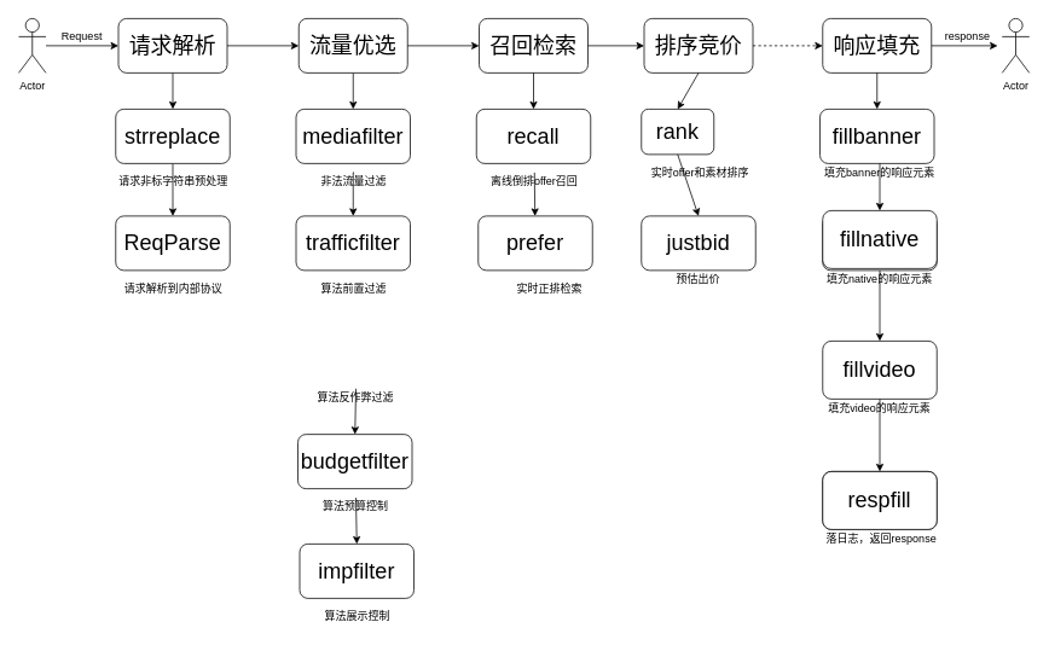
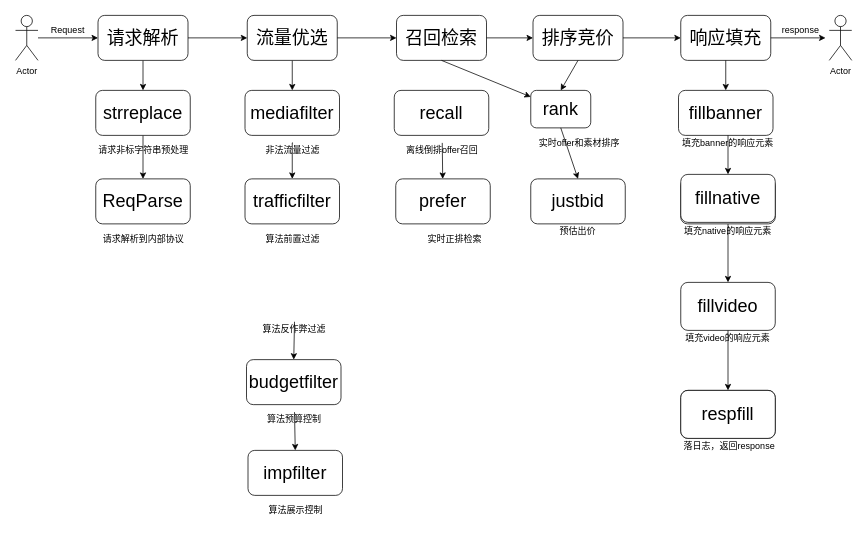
  <mxCell id="0" />
  <mxCell id="1" parent="0" />
  <mxCell id="2" style="edgeStyle=orthogonalEdgeStyle;rounded=0;orthogonalLoop=1;jettySize=auto;html=1;exitX=0.5;exitY=1;exitDx=0;exitDy=0;entryX=0.5;entryY=0;entryDx=0;entryDy=0;" edge="1" parent="1" source="3" target="6"><mxGeometry relative="1" as="geometry" /></mxCell>
  <mxCell id="3" value="&lt;font style=&quot;font-size: 24px&quot;&gt;请求解析&lt;/font&gt;" style="rounded=1;whiteSpace=wrap;html=1;" vertex="1" parent="1"><mxGeometry x="130" y="20" width="120" height="60" as="geometry" /></mxCell>
  <mxCell id="4" value="请求非标字符串预处理" style="text;html=1;strokeColor=none;fillColor=none;align=center;verticalAlign=middle;whiteSpace=wrap;rounded=0;" vertex="1" parent="1"><mxGeometry x="126" y="190" width="130" height="20" as="geometry" /></mxCell>
  <mxCell id="5" style="edgeStyle=orthogonalEdgeStyle;rounded=0;orthogonalLoop=1;jettySize=auto;html=1;exitX=0.5;exitY=1;exitDx=0;exitDy=0;entryX=0.5;entryY=0;entryDx=0;entryDy=0;" edge="1" parent="1" source="6" target="11"><mxGeometry relative="1" as="geometry" /></mxCell>
  <mxCell id="6" value="&lt;font style=&quot;font-size: 24px&quot;&gt;strreplace&lt;/font&gt;" style="rounded=1;whiteSpace=wrap;html=1;" vertex="1" parent="1"><mxGeometry x="127" y="120" width="126" height="60" as="geometry" /></mxCell>
  <mxCell id="7" value="Actor" style="shape=umlActor;verticalLabelPosition=bottom;labelBackgroundColor=#ffffff;verticalAlign=top;html=1;outlineConnect=0;" vertex="1" parent="1"><mxGeometry x="20" y="20" width="30" height="60" as="geometry" /></mxCell>
  <mxCell id="8" value="" style="endArrow=classic;html=1;entryX=0;entryY=0.5;entryDx=0;entryDy=0;" edge="1" parent="1" target="3"><mxGeometry width="50" height="50" relative="1" as="geometry"><mxPoint x="50" y="50" as="sourcePoint" /><mxPoint x="70" y="120" as="targetPoint" /></mxGeometry></mxCell>
  <mxCell id="9" value="Request" style="text;html=1;strokeColor=none;fillColor=none;align=center;verticalAlign=middle;whiteSpace=wrap;rounded=0;" vertex="1" parent="1"><mxGeometry x="60" y="30" width="60" height="20" as="geometry" /></mxCell>
  <mxCell id="10" value="请求解析到内部协议" style="text;html=1;strokeColor=none;fillColor=none;align=center;verticalAlign=middle;whiteSpace=wrap;rounded=0;" vertex="1" parent="1"><mxGeometry x="126" y="308" width="130" height="20" as="geometry" /></mxCell>
  <mxCell id="11" value="&lt;font style=&quot;font-size: 24px&quot;&gt;ReqParse&lt;/font&gt;" style="rounded=1;whiteSpace=wrap;html=1;" vertex="1" parent="1"><mxGeometry x="127" y="238" width="126" height="60" as="geometry" /></mxCell>
  <mxCell id="12" style="edgeStyle=orthogonalEdgeStyle;rounded=0;orthogonalLoop=1;jettySize=auto;html=1;exitX=0.5;exitY=1;exitDx=0;exitDy=0;entryX=0.5;entryY=0;entryDx=0;entryDy=0;" edge="1" parent="1" source="13" target="16"><mxGeometry relative="1" as="geometry" /></mxCell>
  <mxCell id="13" value="&lt;font style=&quot;font-size: 24px&quot;&gt;流量优选&lt;/font&gt;" style="rounded=1;whiteSpace=wrap;html=1;" vertex="1" parent="1"><mxGeometry x="329" y="20" width="120" height="60" as="geometry" /></mxCell>
  <mxCell id="14" style="edgeStyle=orthogonalEdgeStyle;rounded=0;orthogonalLoop=1;jettySize=auto;html=1;exitX=0.5;exitY=0;exitDx=0;exitDy=0;entryX=0.5;entryY=0;entryDx=0;entryDy=0;" edge="1" parent="1" source="15" target="18"><mxGeometry relative="1" as="geometry"><Array as="points"><mxPoint x="389" y="190" /></Array></mxGeometry></mxCell>
  <mxCell id="15" value="非法流量过滤" style="text;html=1;strokeColor=none;fillColor=none;align=center;verticalAlign=middle;whiteSpace=wrap;rounded=0;" vertex="1" parent="1"><mxGeometry x="325" y="190" width="130" height="20" as="geometry" /></mxCell>
  <mxCell id="16" value="&lt;font style=&quot;font-size: 24px&quot;&gt;mediafilter&lt;/font&gt;" style="rounded=1;whiteSpace=wrap;html=1;" vertex="1" parent="1"><mxGeometry x="326" y="120" width="126" height="60" as="geometry" /></mxCell>
  <mxCell id="17" value="算法前置过滤&lt;br&gt;" style="text;html=1;strokeColor=none;fillColor=none;align=center;verticalAlign=middle;whiteSpace=wrap;rounded=0;" vertex="1" parent="1"><mxGeometry x="325" y="308" width="130" height="20" as="geometry" /></mxCell>
  <mxCell id="18" value="&lt;font style=&quot;font-size: 24px&quot;&gt;trafficfilter&lt;/font&gt;" style="rounded=1;whiteSpace=wrap;html=1;" vertex="1" parent="1"><mxGeometry x="326" y="238" width="126" height="60" as="geometry" /></mxCell>
  <mxCell id="19" value="算法反作弊过滤&lt;br&gt;" style="text;html=1;strokeColor=none;fillColor=none;align=center;verticalAlign=middle;whiteSpace=wrap;rounded=0;" vertex="1" parent="1"><mxGeometry x="327" y="428.5" width="130" height="20" as="geometry" /></mxCell>
  <mxCell id="20" value="算法预算控制" style="text;html=1;strokeColor=none;fillColor=none;align=center;verticalAlign=middle;whiteSpace=wrap;rounded=0;" vertex="1" parent="1"><mxGeometry x="327" y="549" width="130" height="20" as="geometry" /></mxCell>
  <mxCell id="21" value="&lt;font style=&quot;font-size: 24px&quot;&gt;budgetfilter&lt;/font&gt;" style="rounded=1;whiteSpace=wrap;html=1;" vertex="1" parent="1"><mxGeometry x="328" y="479" width="126" height="60" as="geometry" /></mxCell>
  <mxCell id="22" value="算法展示控制&lt;br&gt;" style="text;html=1;strokeColor=none;fillColor=none;align=center;verticalAlign=middle;whiteSpace=wrap;rounded=0;" vertex="1" parent="1"><mxGeometry x="329" y="670" width="130" height="20" as="geometry" /></mxCell>
  <mxCell id="23" value="&lt;font style=&quot;font-size: 24px&quot;&gt;impfilter&lt;/font&gt;" style="rounded=1;whiteSpace=wrap;html=1;" vertex="1" parent="1"><mxGeometry x="330" y="600" width="126" height="60" as="geometry" /></mxCell>
  <mxCell id="24" value="" style="endArrow=classic;html=1;exitX=0.5;exitY=0;exitDx=0;exitDy=0;entryX=0.5;entryY=0;entryDx=0;entryDy=0;" edge="1" parent="1" source="19" target="21"><mxGeometry width="50" height="50" relative="1" as="geometry"><mxPoint x="20" y="760" as="sourcePoint" /><mxPoint x="70" y="710" as="targetPoint" /></mxGeometry></mxCell>
  <mxCell id="25" value="" style="endArrow=classic;html=1;exitX=0.5;exitY=0;exitDx=0;exitDy=0;entryX=0.5;entryY=0;entryDx=0;entryDy=0;" edge="1" parent="1" source="20" target="23"><mxGeometry width="50" height="50" relative="1" as="geometry"><mxPoint x="120" y="660" as="sourcePoint" /><mxPoint x="170" y="610" as="targetPoint" /></mxGeometry></mxCell>
  <mxCell id="26" value="" style="endArrow=classic;html=1;exitX=1;exitY=0.5;exitDx=0;exitDy=0;entryX=0;entryY=0.5;entryDx=0;entryDy=0;" edge="1" parent="1" source="3" target="13"><mxGeometry width="50" height="50" relative="1" as="geometry"><mxPoint x="160" y="0" as="sourcePoint" /><mxPoint x="210" y="-50" as="targetPoint" /></mxGeometry></mxCell>
  <mxCell id="27" value="&lt;font style=&quot;font-size: 24px&quot;&gt;召回检索&lt;/font&gt;" style="rounded=1;whiteSpace=wrap;html=1;" vertex="1" parent="1"><mxGeometry x="528" y="20" width="120" height="60" as="geometry" /></mxCell>
  <mxCell id="28" value="" style="endArrow=classic;html=1;exitX=1;exitY=0.5;exitDx=0;exitDy=0;entryX=0;entryY=0.5;entryDx=0;entryDy=0;" edge="1" parent="1" source="13" target="27"><mxGeometry width="50" height="50" relative="1" as="geometry"><mxPoint x="210" y="-10" as="sourcePoint" /><mxPoint x="260" as="targetPoint" y="-60" /></mxGeometry></mxCell>
  <mxCell id="29" value="&lt;font style=&quot;font-size: 24px&quot;&gt;recall&lt;/font&gt;" style="rounded=1;whiteSpace=wrap;html=1;" vertex="1" parent="1"><mxGeometry x="525" y="120" width="126" height="60" as="geometry" /></mxCell>
  <mxCell id="30" value="&lt;font style=&quot;font-size: 24px&quot;&gt;prefer&lt;/font&gt;" style="rounded=1;whiteSpace=wrap;html=1;" vertex="1" parent="1"><mxGeometry x="527" y="238" width="126" height="60" as="geometry" /></mxCell>
  <mxCell id="31" value="离线倒排offer召回" style="text;html=1;strokeColor=none;fillColor=none;align=center;verticalAlign=middle;whiteSpace=wrap;rounded=0;" vertex="1" parent="1"><mxGeometry x="524" y="190" width="130" height="20" as="geometry" /></mxCell>
  <mxCell id="32" value="实时正排检索" style="text;html=1;strokeColor=none;fillColor=none;align=center;verticalAlign=middle;whiteSpace=wrap;rounded=0;" vertex="1" parent="1"><mxGeometry x="541" y="308" width="130" height="20" as="geometry" /></mxCell>
- <mxCell id="33" value="" style="endArrow=classic;html=1;exitX=0.5;exitY=1;exitDx=0;exitDy=0;entryX=0.5;entryY=0;entryDx=0;entryDy=0;" edge="1" parent="1" source="27" target="29"><mxGeometry width="50" height="50" relative="1" as="geometry"><mxPoint x="740" y="100" as="sourcePoint" /><mxPoint x="790" y="50" as="targetPoint" /></mxGeometry></mxCell>
+ <mxCell id="33" value="" style="endArrow=classic;html=1;exitX=0.5;exitY=1;exitDx=0;exitDy=0;" edge="1" parent="1" source="27" target="37"><mxGeometry width="50" height="50" relative="1" as="geometry"><mxPoint x="740" y="100" as="sourcePoint" /><mxPoint x="790" y="50" as="targetPoint" /></mxGeometry></mxCell>
  <mxCell id="34" value="" style="endArrow=classic;html=1;exitX=0.5;exitY=0;exitDx=0;exitDy=0;" edge="1" parent="1" source="31" target="30"><mxGeometry width="50" height="50" relative="1" as="geometry"><mxPoint x="760" y="240" as="sourcePoint" /><mxPoint x="810" y="190" as="targetPoint" /></mxGeometry></mxCell>
  <mxCell id="35" value="&lt;font style=&quot;font-size: 24px&quot;&gt;排序竞价&lt;/font&gt;" style="rounded=1;whiteSpace=wrap;html=1;" vertex="1" parent="1"><mxGeometry x="710" y="20" width="120" height="60" as="geometry" /></mxCell>
  <mxCell id="36" value="&lt;font style=&quot;font-size: 24px&quot;&gt;响应填充&lt;/font&gt;" style="rounded=1;whiteSpace=wrap;html=1;" vertex="1" parent="1"><mxGeometry x="907" y="20" width="120" height="60" as="geometry" /></mxCell>
  <mxCell id="37" value="&lt;font style=&quot;font-size: 24px&quot;&gt;rank&lt;/font&gt;" style="rounded=1;whiteSpace=wrap;html=1;" vertex="1" parent="1"><mxGeometry x="707" y="120" width="80" height="50" as="geometry" /></mxCell>
  <mxCell id="38" value="&lt;font style=&quot;font-size: 24px&quot;&gt;justbid&lt;/font&gt;" style="rounded=1;whiteSpace=wrap;html=1;" vertex="1" parent="1"><mxGeometry x="707" y="238" width="126" height="60" as="geometry" /></mxCell>
  <mxCell id="39" value="" style="endArrow=classic;html=1;exitX=0.5;exitY=1;exitDx=0;exitDy=0;entryX=0.5;entryY=0;entryDx=0;entryDy=0;" edge="1" parent="1" source="35" target="37"><mxGeometry width="50" height="50" relative="1" as="geometry"><mxPoint x="870" y="150" as="sourcePoint" /><mxPoint x="920" y="100" as="targetPoint" /></mxGeometry></mxCell>
  <mxCell id="40" value="" style="endArrow=classic;html=1;exitX=0.5;exitY=1;exitDx=0;exitDy=0;entryX=0.5;entryY=0;entryDx=0;entryDy=0;" edge="1" parent="1" source="37" target="38"><mxGeometry width="50" height="50" relative="1" as="geometry"><mxPoint x="880" y="220" as="sourcePoint" /><mxPoint x="930" y="170" as="targetPoint" /></mxGeometry></mxCell>
  <mxCell id="41" value="实时offer和素材排序" style="text;html=1;strokeColor=none;fillColor=none;align=center;verticalAlign=middle;whiteSpace=wrap;rounded=0;" vertex="1" parent="1"><mxGeometry x="707" y="180" width="130" height="20" as="geometry" /></mxCell>
  <mxCell id="42" value="预估出价" style="text;html=1;strokeColor=none;fillColor=none;align=center;verticalAlign=middle;whiteSpace=wrap;rounded=0;" vertex="1" parent="1"><mxGeometry x="705" y="298" width="130" height="20" as="geometry" /></mxCell>
  <mxCell id="43" value="&lt;font style=&quot;font-size: 24px&quot;&gt;fillbanner&lt;/font&gt;" style="rounded=1;whiteSpace=wrap;html=1;" vertex="1" parent="1"><mxGeometry x="904" y="120" width="126" height="60" as="geometry" /></mxCell>
  <mxCell id="44" value="" style="edgeStyle=orthogonalEdgeStyle;rounded=0;orthogonalLoop=1;jettySize=auto;html=1;" edge="1" parent="1" source="45" target="46"><mxGeometry relative="1" as="geometry" /></mxCell>
  <mxCell id="45" value="&lt;font style=&quot;font-size: 24px&quot;&gt;respfill&lt;/font&gt;" style="rounded=1;whiteSpace=wrap;html=1;" vertex="1" parent="1"><mxGeometry x="907" y="238" width="126" height="60" as="geometry" /></mxCell>
  <mxCell id="46" value="&lt;font style=&quot;font-size: 24px&quot;&gt;fillvideo&lt;/font&gt;" style="rounded=1;whiteSpace=wrap;html=1;" vertex="1" parent="1"><mxGeometry x="907" y="376" width="126" height="64" as="geometry" /></mxCell>
  <mxCell id="47" value="&lt;font style=&quot;font-size: 24px&quot;&gt;respfill&lt;/font&gt;" style="rounded=1;whiteSpace=wrap;html=1;" vertex="1" parent="1"><mxGeometry x="907" y="520" width="126" height="64" as="geometry" /></mxCell>
  <mxCell id="48" value="&lt;font style=&quot;font-size: 24px&quot;&gt;fillnative&lt;/font&gt;&lt;br&gt;" style="rounded=1;whiteSpace=wrap;html=1;" vertex="1" parent="1"><mxGeometry x="907" y="232" width="126" height="64" as="geometry" /></mxCell>
  <mxCell id="49" value="&lt;font style=&quot;font-size: 24px&quot;&gt;respfill&lt;/font&gt;" style="rounded=1;whiteSpace=wrap;html=1;" vertex="1" parent="1"><mxGeometry x="907" y="520" width="126" height="64" as="geometry" /></mxCell>
  <mxCell id="50" value="填充banner的响应元素" style="text;html=1;strokeColor=none;fillColor=none;align=center;verticalAlign=middle;whiteSpace=wrap;rounded=0;" vertex="1" parent="1"><mxGeometry x="900" y="180" width="140" height="20" as="geometry" /></mxCell>
  <mxCell id="51" value="填充native的响应元素" style="text;html=1;strokeColor=none;fillColor=none;align=center;verticalAlign=middle;whiteSpace=wrap;rounded=0;" vertex="1" parent="1"><mxGeometry x="905" y="298" width="130" height="20" as="geometry" /></mxCell>
  <mxCell id="52" value="填充video的响应元素" style="text;html=1;strokeColor=none;fillColor=none;align=center;verticalAlign=middle;whiteSpace=wrap;rounded=0;" vertex="1" parent="1"><mxGeometry x="905" y="440" width="130" height="20" as="geometry" /></mxCell>
  <mxCell id="53" value="" style="endArrow=classic;html=1;exitX=0.5;exitY=0;exitDx=0;exitDy=0;" edge="1" parent="1" source="52" target="49"><mxGeometry width="50" height="50" relative="1" as="geometry"><mxPoint x="740" y="590" as="sourcePoint" /><mxPoint x="790" y="540" as="targetPoint" /></mxGeometry></mxCell>
  <mxCell id="54" value="" style="endArrow=classic;html=1;exitX=0.5;exitY=1;exitDx=0;exitDy=0;" edge="1" parent="1" source="36" target="43"><mxGeometry width="50" height="50" relative="1" as="geometry"><mxPoint x="1120" y="70" as="sourcePoint" /><mxPoint x="1110" y="60" as="targetPoint" /></mxGeometry></mxCell>
  <mxCell id="55" value="" style="endArrow=classic;html=1;exitX=0.5;exitY=0;exitDx=0;exitDy=0;entryX=0.5;entryY=0;entryDx=0;entryDy=0;" edge="1" parent="1" source="50" target="48"><mxGeometry width="50" height="50" relative="1" as="geometry"><mxPoint x="1060" y="250" as="sourcePoint" /><mxPoint x="1110" y="200" as="targetPoint" /></mxGeometry></mxCell>
- <mxCell id="56" value="" style="endArrow=classic;html=1;exitX=1;exitY=0.5;exitDx=0;exitDy=0;entryX=0;entryY=0.5;entryDx=0;entryDy=0;dashed=1;" edge="1" parent="1" source="35" target="36"><mxGeometry width="50" height="50" relative="1" as="geometry"><mxPoint x="1130" y="90" as="sourcePoint" /><mxPoint x="1180" y="40" as="targetPoint" /></mxGeometry></mxCell>
+ <mxCell id="56" value="" style="endArrow=classic;html=1;exitX=1;exitY=0.5;exitDx=0;exitDy=0;entryX=0;entryY=0.5;entryDx=0;entryDy=0;" edge="1" parent="1" source="35" target="36"><mxGeometry width="50" height="50" relative="1" as="geometry"><mxPoint x="1130" y="90" as="sourcePoint" /><mxPoint x="1180" y="40" as="targetPoint" /></mxGeometry></mxCell>
  <mxCell id="57" value="落日志，返回response" style="text;html=1;strokeColor=none;fillColor=none;align=center;verticalAlign=middle;whiteSpace=wrap;rounded=0;" vertex="1" parent="1"><mxGeometry x="907" y="584" width="130" height="20" as="geometry" /></mxCell>
  <mxCell id="58" value="" style="endArrow=classic;html=1;exitX=1;exitY=0.5;exitDx=0;exitDy=0;entryX=0;entryY=0.5;entryDx=0;entryDy=0;" edge="1" parent="1" source="27" target="35"><mxGeometry width="50" height="50" relative="1" as="geometry"><mxPoint x="710" y="0" as="sourcePoint" /><mxPoint x="760" y="-50" as="targetPoint" /></mxGeometry></mxCell>
  <mxCell id="59" value="Actor" style="shape=umlActor;verticalLabelPosition=bottom;labelBackgroundColor=#ffffff;verticalAlign=top;html=1;outlineConnect=0;" vertex="1" parent="1"><mxGeometry x="1105" y="20" width="30" height="60" as="geometry" /></mxCell>
  <mxCell id="60" value="" style="endArrow=classic;html=1;exitX=1;exitY=0.5;exitDx=0;exitDy=0;" edge="1" parent="1" source="36"><mxGeometry width="50" height="50" relative="1" as="geometry"><mxPoint x="1000" y="10" as="sourcePoint" /><mxPoint x="1100" y="50" as="targetPoint" /></mxGeometry></mxCell>
  <mxCell id="61" value="response" style="text;html=1;strokeColor=none;fillColor=none;align=center;verticalAlign=middle;whiteSpace=wrap;rounded=0;" vertex="1" parent="1"><mxGeometry x="1027" y="30" width="80" height="20" as="geometry" /></mxCell>
